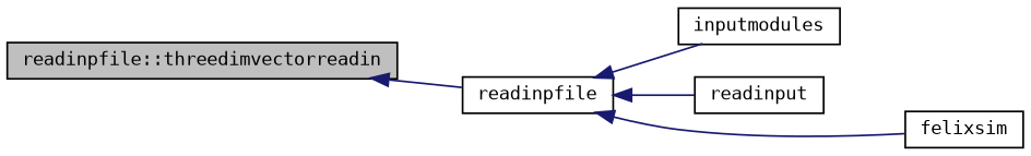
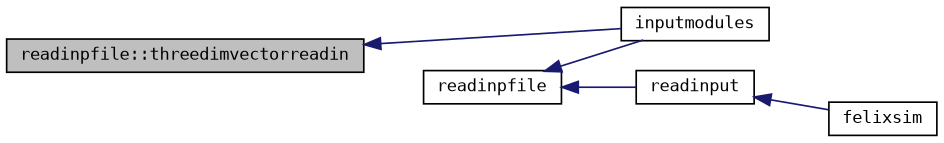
  digraph {
    fontname="DejaVu Sans Mono"
    rankdir=LR
    node [color=black fillcolor=white fontname="DejaVu Sans Mono" fontsize=10 shape=record style=filled]
    edge [color=midnightblue dir=back fontname="DejaVu Sans Mono" fontsize=10 labelfontname=Helvetica labelfontsize=10 style=solid]
    n1 [fillcolor=grey75 fontcolor=black height=0.2 label="readinpfile::threedimvectorreadin" width=0.4]
    n2 [height=0.2 label=readinpfile width=0.4]
    n3 [height=0.2 label=inputmodules width=0.4]
    n4 [height=0.2 label=readinput width=0.4]
    n5 [height=0.2 label=felixsim width=0.4]
-   n1 -> n2
+   n1 -> n3
    n2 -> n3
    n2 -> n4
-   n2 -> n5
+   n4 -> n5
  }
